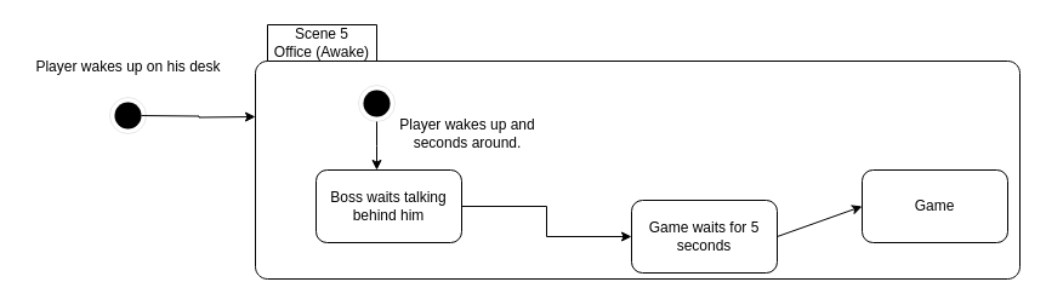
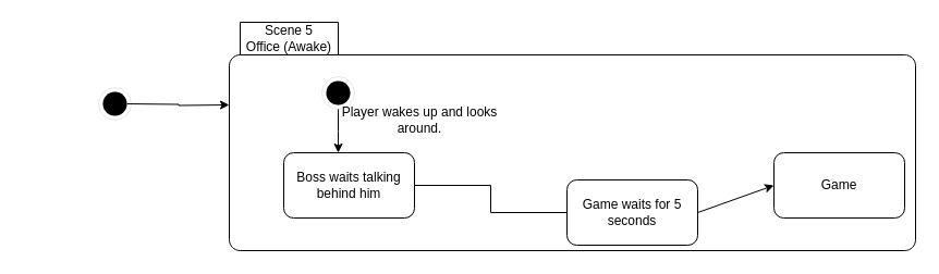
  <mxCell id="0" />
  <mxCell id="1" parent="0" />
  <mxCell id="2" value="" style="ellipse;html=1;shape=endState;fillColor=strokeColor;strokeWidth=0;" parent="1" vertex="1"><mxGeometry x="90" y="80" width="30" height="30" as="geometry" /></mxCell>
- <mxCell id="3" value="Player wakes up on his desk" style="text;html=1;align=center;verticalAlign=middle;resizable=0;points=[];autosize=1;strokeColor=none;fillColor=none;" parent="1" vertex="1"><mxGeometry y="40" width="170" height="30" as="geometry" x="20" /></mxCell>
  <mxCell id="4" value="&lt;div&gt;Scene 5&lt;/div&gt;&lt;div&gt;Office (Awake)&lt;br&gt;&lt;/div&gt;" style="shape=folder;align=center;verticalAlign=middle;fontStyle=0;tabWidth=100;tabHeight=30;tabPosition=left;html=1;boundedLbl=1;labelInHeader=1;rounded=1;absoluteArcSize=1;arcSize=10;whiteSpace=wrap;" parent="1" vertex="1"><mxGeometry x="210" y="20" width="630" height="210" as="geometry" /></mxCell>
  <mxCell id="5" style="edgeStyle=orthogonalEdgeStyle;rounded=0;orthogonalLoop=1;jettySize=auto;html=1;" parent="1" edge="1"><mxGeometry relative="1" as="geometry"><mxPoint x="116.02" y="95.034" as="sourcePoint" /><mxPoint x="210" y="96" as="targetPoint" /></mxGeometry></mxCell>
  <mxCell id="6" value="" style="ellipse;html=1;shape=endState;fillColor=strokeColor;strokeWidth=0;" parent="1" vertex="1"><mxGeometry x="295" y="70" width="30" height="30" as="geometry" /></mxCell>
- <mxCell id="7" style="edgeStyle=orthogonalEdgeStyle;rounded=0;orthogonalLoop=1;jettySize=auto;html=1;entryX=0;entryY=0.5;entryDx=0;entryDy=0;" parent="1" source="8" target="11" edge="1"><mxGeometry relative="1" as="geometry" /></mxCell>
+ <mxCell id="7" style="edgeStyle=orthogonalEdgeStyle;rounded=0;orthogonalLoop=1;jettySize=auto;html=1;entryX=0;entryY=0.5;entryDx=0;entryDy=0;endArrow=none;" parent="1" source="8" target="11" edge="1"><mxGeometry relative="1" as="geometry" /></mxCell>
  <mxCell id="8" value="Boss waits talking behind him" style="rounded=1;whiteSpace=wrap;html=1;" parent="1" vertex="1"><mxGeometry x="260" y="140" width="120" height="60" as="geometry" /></mxCell>
  <mxCell id="9" style="edgeStyle=orthogonalEdgeStyle;rounded=0;orthogonalLoop=1;jettySize=auto;html=1;exitX=0.5;exitY=1;exitDx=0;exitDy=0;" parent="1" source="6" edge="1"><mxGeometry relative="1" as="geometry"><mxPoint x="310" y="120" as="sourcePoint" /><mxPoint x="310" y="140" as="targetPoint" /></mxGeometry></mxCell>
- <mxCell id="10" value="Player wakes up and seconds around." style="text;html=1;align=center;verticalAlign=middle;whiteSpace=wrap;rounded=0;" parent="1" vertex="1"><mxGeometry x="310" y="90" width="150" height="40" as="geometry" /></mxCell>
+ <mxCell id="10" value="Player wakes up and looks around." style="text;html=1;align=center;verticalAlign=middle;whiteSpace=wrap;rounded=0;" parent="1" vertex="1"><mxGeometry x="310" y="90" width="150" height="40" as="geometry" /></mxCell>
  <mxCell id="11" value="Game waits for 5 seconds" style="rounded=1;whiteSpace=wrap;html=1;" parent="1" vertex="1"><mxGeometry x="520" y="165" width="120" height="60" as="geometry" /></mxCell>
  <mxCell id="12" value="" style="endArrow=classic;html=1;rounded=0;exitX=1;exitY=0.5;exitDx=0;exitDy=0;entryX=0;entryY=0.5;entryDx=0;entryDy=0;" parent="1" source="11" edge="1"><mxGeometry width="50" height="50" relative="1" as="geometry"><mxPoint x="650" y="200" as="sourcePoint" /><mxPoint x="710" y="170" as="targetPoint" /></mxGeometry></mxCell>
  <mxCell id="13" value="Game" style="rounded=1;whiteSpace=wrap;html=1;" parent="1" vertex="1"><mxGeometry x="710" y="140" width="120" height="60" as="geometry" /></mxCell>
